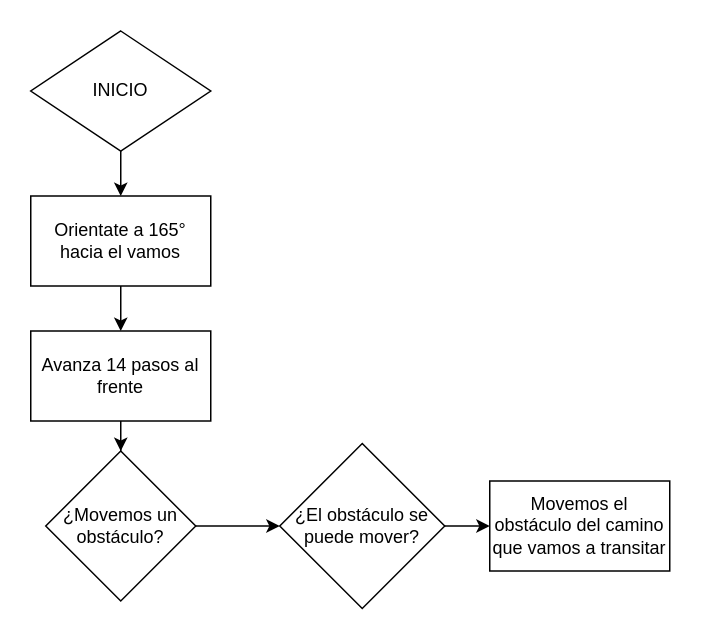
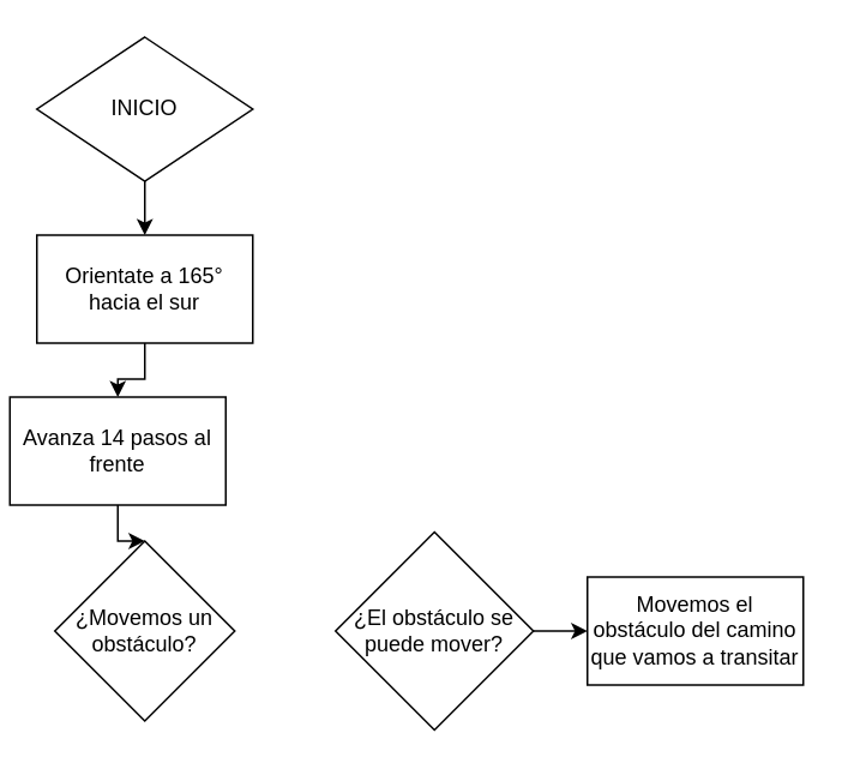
  <mxCell id="0" />
  <mxCell id="1" parent="0" />
  <mxCell id="2" value="" style="edgeStyle=orthogonalEdgeStyle;rounded=0;orthogonalLoop=1;jettySize=auto;html=1;" edge="1" parent="1" source="3" target="5"><mxGeometry relative="1" as="geometry" /></mxCell>
  <mxCell id="3" value="INICIO" style="rhombus;whiteSpace=wrap;html=1;" vertex="1" parent="1"><mxGeometry x="20" y="20" width="120" height="80" as="geometry" /></mxCell>
  <mxCell id="4" value="" style="edgeStyle=orthogonalEdgeStyle;rounded=0;orthogonalLoop=1;jettySize=auto;html=1;" edge="1" parent="1" source="5" target="7"><mxGeometry relative="1" as="geometry" /></mxCell>
- <mxCell id="5" value="Orientate a 165° hacia el vamos" style="whiteSpace=wrap;html=1;" vertex="1" parent="1"><mxGeometry x="20" y="130" width="120" height="60" as="geometry" /></mxCell>
+ <mxCell id="5" value="Orientate a 165° hacia el sur" style="whiteSpace=wrap;html=1;" vertex="1" parent="1"><mxGeometry x="20" y="130" width="120" height="60" as="geometry" /></mxCell>
  <mxCell id="6" value="" style="edgeStyle=orthogonalEdgeStyle;rounded=0;orthogonalLoop=1;jettySize=auto;html=1;" edge="1" parent="1" source="7" target="9"><mxGeometry relative="1" as="geometry" /></mxCell>
- <mxCell id="7" value="Avanza 14 pasos al frente" style="whiteSpace=wrap;html=1;" vertex="1" parent="1"><mxGeometry x="20" y="220" width="120" height="60" as="geometry" /></mxCell>
- <mxCell id="8" value="" style="edgeStyle=orthogonalEdgeStyle;rounded=0;orthogonalLoop=1;jettySize=auto;html=1;" edge="1" parent="1" source="9" target="11"><mxGeometry relative="1" as="geometry" /></mxCell>
+ <mxCell id="7" value="Avanza 14 pasos al frente" style="whiteSpace=wrap;html=1;" vertex="1" parent="1"><mxGeometry x="5" y="220" width="120" height="60" as="geometry" /></mxCell>
  <mxCell id="9" value="¿Movemos un obstáculo?" style="rhombus;whiteSpace=wrap;html=1;" vertex="1" parent="1"><mxGeometry x="30" y="300" width="100" height="100" as="geometry" /></mxCell>
  <mxCell id="10" value="" style="edgeStyle=orthogonalEdgeStyle;rounded=0;orthogonalLoop=1;jettySize=auto;html=1;" edge="1" parent="1" source="11" target="12"><mxGeometry relative="1" as="geometry" /></mxCell>
  <mxCell id="11" value="¿El obstáculo se puede mover?" style="rhombus;whiteSpace=wrap;html=1;" vertex="1" parent="1"><mxGeometry x="186" y="295" width="110" height="110" as="geometry" /></mxCell>
  <mxCell id="12" value="Movemos el obstáculo del camino que vamos a transitar" style="whiteSpace=wrap;html=1;" vertex="1" parent="1"><mxGeometry x="326" y="320" width="120" height="60" as="geometry" /></mxCell>
